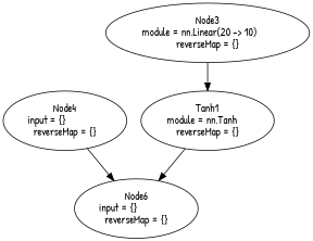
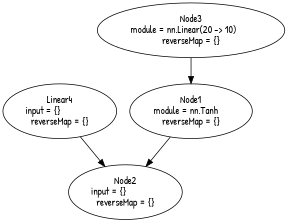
  digraph {
    fontname="Patrick Hand"
    node [fontname="Patrick Hand" shape=oval]
    edge [fontname="Patrick Hand"]
-   n1 [height=1.041 label="Tanh1\nmodule = nn.Tanh\lreverseMap = {}" width=2.3374]
-   n2 [height=1.041 label="Node6\ninput = {}\lreverseMap = {}" width=2.1606]
+   n1 [height=1.041 label="Node1\nmodule = nn.Tanh\lreverseMap = {}" width=2.3374]
+   n2 [height=1.041 label="Node2\ninput = {}\lreverseMap = {}" width=2.1606]
    n3 [height=1.041 label="Node3\nmodule = nn.Linear(20 -> 10)\lreverseMap = {}" width=3.5748]
-   n4 [height=1.041 label="Node4\ninput = {}\lreverseMap = {}" width=2.1606]
+   n4 [height=1.041 label="Linear4\ninput = {}\lreverseMap = {}" width=2.1606]
    n1 -> n2
    n3 -> n1
    n4 -> n2
  }
